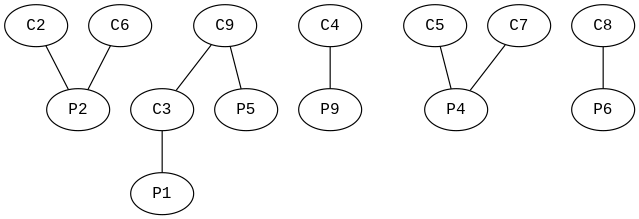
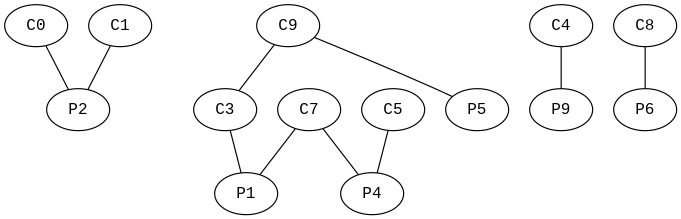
  graph {
    fontname="Liberation Mono"
    node [fontname="Liberation Mono"]
    edge [fontname="Liberation Mono"]
-   C2
+   C2 [label=C0]
    P2
    C3
    P1
    n5 [label=P9]
    C4
    C5
    P4
-   C6
+   C6 [label=C1]
    C7
    C8
    P6
    C9
    P5
    C2 -- P2
    C3 -- P1
    C4 -- n5
    C5 -- P4
    C6 -- P2
+   C7 -- P1
    C7 -- P4
    C8 -- P6
    C9 -- C3
    C9 -- P5
  }
